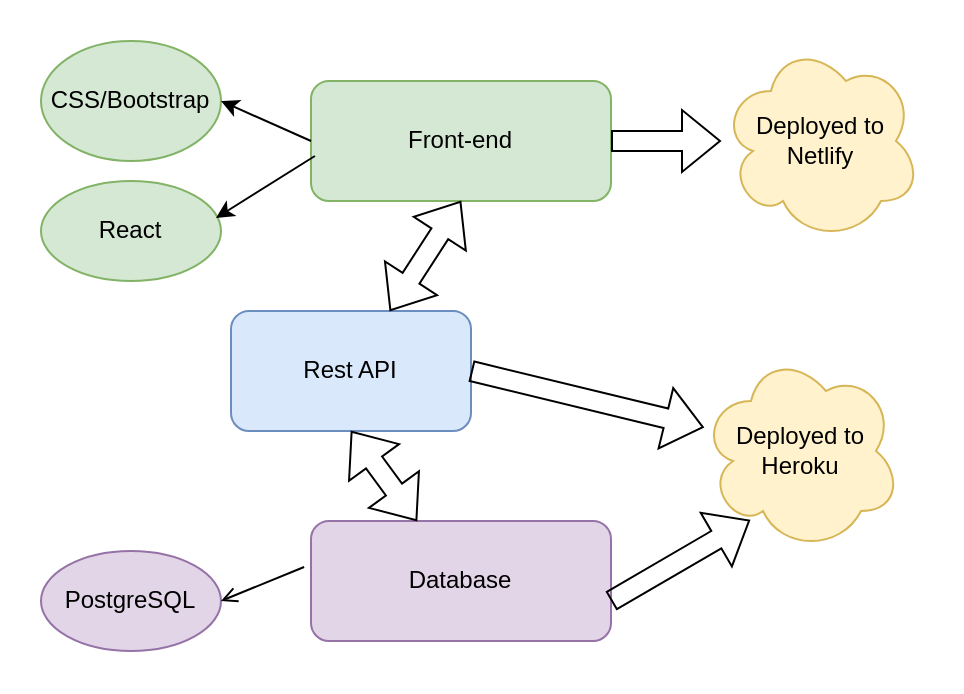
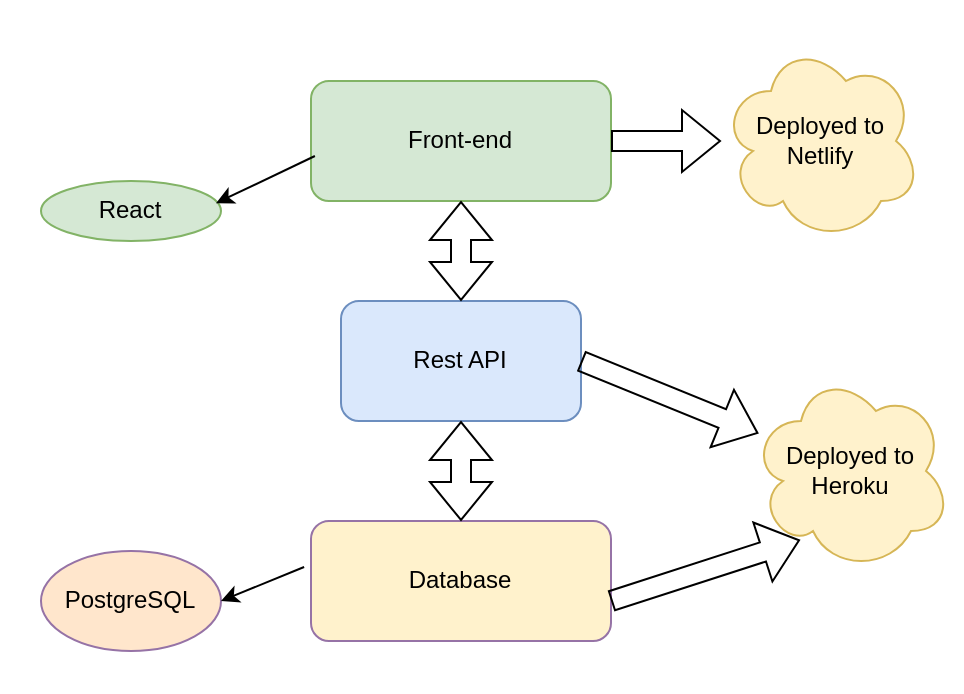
  <mxCell id="0" />
  <mxCell id="1" parent="0" />
  <mxCell id="2" value="Front-end" style="rounded=1;whiteSpace=wrap;html=1;fillColor=#d5e8d4;strokeColor=#82b366;" vertex="1" parent="1"><mxGeometry x="155" y="40" width="150" height="60" as="geometry" /></mxCell>
- <mxCell id="3" value="Database" style="rounded=1;whiteSpace=wrap;html=1;fillColor=#e1d5e7;strokeColor=#9673a6;" vertex="1" parent="1"><mxGeometry x="155" y="260" width="150" height="60" as="geometry" /></mxCell>
- <mxCell id="4" value="Rest API" style="rounded=1;whiteSpace=wrap;html=1;fillColor=#dae8fc;strokeColor=#6c8ebf;" vertex="1" parent="1"><mxGeometry x="115" y="155" width="120" height="60" as="geometry" /></mxCell>
- <mxCell id="5" value="PostgreSQL" style="ellipse;whiteSpace=wrap;html=1;fillColor=#e1d5e7;strokeColor=#9673a6;" vertex="1" parent="1"><mxGeometry x="20" y="275" width="90" height="50" as="geometry" /></mxCell>
- <mxCell id="6" value="Deployed to Heroku" style="ellipse;shape=cloud;whiteSpace=wrap;html=1;fillColor=#fff2cc;strokeColor=#d6b656;" vertex="1" parent="1"><mxGeometry x="350" y="175" width="100" height="100" as="geometry" /></mxCell>
+ <mxCell id="3" value="Database" style="rounded=1;whiteSpace=wrap;html=1;fillColor=#fff2cc;strokeColor=#9673a6;" vertex="1" parent="1"><mxGeometry x="155" y="260" width="150" height="60" as="geometry" /></mxCell>
+ <mxCell id="4" value="Rest API" style="rounded=1;whiteSpace=wrap;html=1;fillColor=#dae8fc;strokeColor=#6c8ebf;" vertex="1" parent="1"><mxGeometry x="170" y="150" width="120" height="60" as="geometry" /></mxCell>
+ <mxCell id="5" value="PostgreSQL" style="ellipse;whiteSpace=wrap;html=1;fillColor=#ffe6cc;strokeColor=#9673a6;" vertex="1" parent="1"><mxGeometry x="20" y="275" width="90" height="50" as="geometry" /></mxCell>
+ <mxCell id="6" value="Deployed to Heroku" style="ellipse;shape=cloud;whiteSpace=wrap;html=1;fillColor=#fff2cc;strokeColor=#d6b656;" vertex="1" parent="1"><mxGeometry x="375" y="185" width="100" height="100" as="geometry" /></mxCell>
  <mxCell id="7" value="Deployed to Netlify" style="ellipse;shape=cloud;whiteSpace=wrap;html=1;fillColor=#fff2cc;strokeColor=#d6b656;" vertex="1" parent="1"><mxGeometry x="360" y="20" width="100" height="100" as="geometry" /></mxCell>
- <mxCell id="8" value="CSS/Bootstrap" style="ellipse;whiteSpace=wrap;html=1;fillColor=#d5e8d4;strokeColor=#82b366;" vertex="1" parent="1"><mxGeometry x="20" y="20" width="90" height="60" as="geometry" /></mxCell>
- <mxCell id="9" value="React" style="ellipse;whiteSpace=wrap;html=1;fillColor=#d5e8d4;strokeColor=#82b366;" vertex="1" parent="1"><mxGeometry x="20" y="90" width="90" height="50" as="geometry" /></mxCell>
+ <mxCell id="9" value="React" style="ellipse;whiteSpace=wrap;html=1;fillColor=#d5e8d4;strokeColor=#82b366;" vertex="1" parent="1"><mxGeometry x="20" y="90" width="90" height="30" as="geometry" /></mxCell>
  <mxCell id="10" value="" style="shape=flexArrow;endArrow=classic;html=1;rounded=0;exitX=1;exitY=0.5;exitDx=0;exitDy=0;" edge="1" parent="1" source="4" target="6"><mxGeometry width="50" height="50" relative="1" as="geometry"><mxPoint x="305" y="190" as="sourcePoint" /><mxPoint x="355" y="140" as="targetPoint" /></mxGeometry></mxCell>
  <mxCell id="11" value="" style="shape=flexArrow;endArrow=classic;html=1;rounded=0;exitX=1;exitY=0.667;exitDx=0;exitDy=0;exitPerimeter=0;entryX=0.245;entryY=0.845;entryDx=0;entryDy=0;entryPerimeter=0;" edge="1" parent="1" source="3" target="6"><mxGeometry width="50" height="50" relative="1" as="geometry"><mxPoint x="310" y="310" as="sourcePoint" /><mxPoint x="360" y="260" as="targetPoint" /></mxGeometry></mxCell>
  <mxCell id="12" value="" style="shape=flexArrow;endArrow=classic;html=1;rounded=0;exitX=1;exitY=0.5;exitDx=0;exitDy=0;entryX=0;entryY=0.5;entryDx=0;entryDy=0;" edge="1" parent="1" source="2" target="7"><mxGeometry width="50" height="50" relative="1" as="geometry"><mxPoint x="290" y="130" as="sourcePoint" /><mxPoint x="340" y="80" as="targetPoint" /></mxGeometry></mxCell>
  <mxCell id="13" value="" style="shape=flexArrow;endArrow=classic;startArrow=classic;html=1;rounded=0;entryX=0.5;entryY=1;entryDx=0;entryDy=0;" edge="1" parent="1" source="4" target="2"><mxGeometry width="100" height="100" relative="1" as="geometry"><mxPoint x="170" y="240" as="sourcePoint" /><mxPoint x="270" y="140" as="targetPoint" /></mxGeometry></mxCell>
  <mxCell id="14" value="" style="shape=flexArrow;endArrow=classic;startArrow=classic;html=1;rounded=0;entryX=0.5;entryY=1;entryDx=0;entryDy=0;" edge="1" parent="1" source="3" target="4"><mxGeometry width="100" height="100" relative="1" as="geometry"><mxPoint x="170" y="240" as="sourcePoint" /><mxPoint x="270" y="140" as="targetPoint" /></mxGeometry></mxCell>
- <mxCell id="15" value="" style="endArrow=classic;html=1;rounded=0;entryX=1;entryY=0.5;entryDx=0;entryDy=0;exitX=0;exitY=0.5;exitDx=0;exitDy=0;" edge="1" parent="1" source="2" target="8"><mxGeometry width="50" height="50" relative="1" as="geometry"><mxPoint x="200" y="220" as="sourcePoint" /><mxPoint x="250" y="170" as="targetPoint" /></mxGeometry></mxCell>
  <mxCell id="16" value="" style="endArrow=classic;html=1;rounded=0;entryX=0.972;entryY=0.37;entryDx=0;entryDy=0;entryPerimeter=0;exitX=0.013;exitY=0.625;exitDx=0;exitDy=0;exitPerimeter=0;" edge="1" parent="1" source="2" target="9"><mxGeometry width="50" height="50" relative="1" as="geometry"><mxPoint x="200" y="220" as="sourcePoint" /><mxPoint x="250" y="170" as="targetPoint" /></mxGeometry></mxCell>
- <mxCell id="17" value="" style="endArrow=open;html=1;rounded=0;entryX=1;entryY=0.5;entryDx=0;entryDy=0;exitX=-0.023;exitY=0.383;exitDx=0;exitDy=0;exitPerimeter=0;" edge="1" parent="1" source="3" target="5"><mxGeometry width="50" height="50" relative="1" as="geometry"><mxPoint x="200" y="220" as="sourcePoint" /><mxPoint x="250" y="170" as="targetPoint" /></mxGeometry></mxCell>
+ <mxCell id="17" value="" style="endArrow=classic;html=1;rounded=0;entryX=1;entryY=0.5;entryDx=0;entryDy=0;exitX=-0.023;exitY=0.383;exitDx=0;exitDy=0;exitPerimeter=0;" edge="1" parent="1" source="3" target="5"><mxGeometry width="50" height="50" relative="1" as="geometry"><mxPoint x="200" y="220" as="sourcePoint" /><mxPoint x="250" y="170" as="targetPoint" /></mxGeometry></mxCell>
